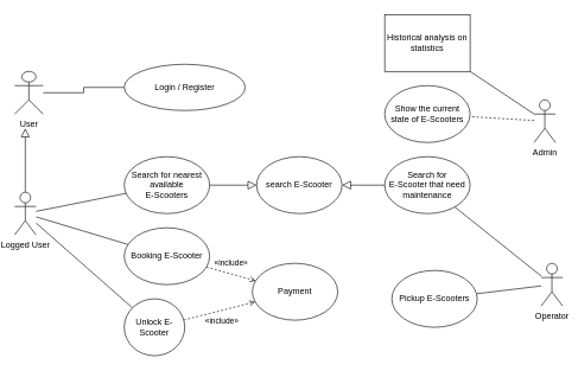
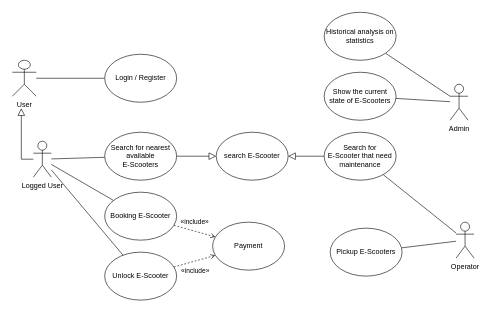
  <mxCell id="0" />
  <mxCell id="1" parent="0" />
  <mxCell id="2" style="edgeStyle=orthogonalEdgeStyle;rounded=0;orthogonalLoop=1;jettySize=auto;html=1;endArrow=none;endFill=0;" edge="1" parent="1" source="3" target="7"><mxGeometry relative="1" as="geometry" /></mxCell>
  <mxCell id="3" value="User" style="shape=umlActor;verticalLabelPosition=bottom;verticalAlign=top;html=1;outlineConnect=0;" vertex="1" parent="1"><mxGeometry x="20" y="100" width="40" height="60" as="geometry" /></mxCell>
  <mxCell id="4" style="rounded=0;orthogonalLoop=1;jettySize=auto;html=1;endArrow=none;endFill=0;" edge="1" parent="1" source="6" target="25"><mxGeometry relative="1" as="geometry" /></mxCell>
  <mxCell id="5" style="rounded=0;orthogonalLoop=1;jettySize=auto;html=1;endArrow=none;endFill=0;" edge="1" parent="1" source="6" target="23"><mxGeometry relative="1" as="geometry" /></mxCell>
  <mxCell id="6" value="Operator" style="shape=umlActor;verticalLabelPosition=bottom;verticalAlign=top;html=1;outlineConnect=0;" vertex="1" parent="1"><mxGeometry x="760" y="370" width="30" height="60" as="geometry" /></mxCell>
- <mxCell id="7" value="Login / Register" style="ellipse;whiteSpace=wrap;html=1;" vertex="1" parent="1"><mxGeometry x="174" y="90" width="170" height="65" as="geometry" /></mxCell>
+ <mxCell id="7" value="Login / Register" style="ellipse;whiteSpace=wrap;html=1;" vertex="1" parent="1"><mxGeometry x="174" y="90" width="120" height="80" as="geometry" /></mxCell>
  <mxCell id="8" style="edgeStyle=orthogonalEdgeStyle;rounded=0;orthogonalLoop=1;jettySize=auto;html=1;endArrow=block;endFill=0;endSize=10;" edge="1" parent="1" source="12"><mxGeometry relative="1" as="geometry"><mxPoint x="35" y="180" as="targetPoint" /></mxGeometry></mxCell>
  <mxCell id="9" style="rounded=0;orthogonalLoop=1;jettySize=auto;html=1;endArrow=none;endFill=0;" edge="1" parent="1" source="12" target="15"><mxGeometry relative="1" as="geometry" /></mxCell>
  <mxCell id="10" style="rounded=0;orthogonalLoop=1;jettySize=auto;html=1;endArrow=none;endFill=0;" edge="1" parent="1" source="12" target="18"><mxGeometry relative="1" as="geometry" /></mxCell>
  <mxCell id="11" style="rounded=0;orthogonalLoop=1;jettySize=auto;html=1;endArrow=none;endFill=0;" edge="1" parent="1" source="12" target="21"><mxGeometry relative="1" as="geometry" /></mxCell>
- <mxCell id="12" value="Logged User" style="shape=umlActor;verticalLabelPosition=bottom;verticalAlign=top;html=1;outlineConnect=0;" vertex="1" parent="1"><mxGeometry x="20" y="270" width="30" height="60" as="geometry" /></mxCell>
+ <mxCell id="12" value="Logged User" style="shape=umlActor;verticalLabelPosition=bottom;verticalAlign=top;html=1;outlineConnect=0;" vertex="1" parent="1"><mxGeometry x="55" y="235" width="30" height="60" as="geometry" /></mxCell>
  <mxCell id="13" style="rounded=0;orthogonalLoop=1;jettySize=auto;html=1;dashed=1;endArrow=open;endFill=0;" edge="1" parent="1" source="15" target="19"><mxGeometry relative="1" as="geometry" /></mxCell>
  <mxCell id="14" value="«include»" style="edgeLabel;html=1;align=center;verticalAlign=middle;resizable=0;points=[];" vertex="1" connectable="0" parent="13"><mxGeometry x="-0.318" relative="1" as="geometry"><mxPoint x="11" y="-12" as="offset" /></mxGeometry></mxCell>
  <mxCell id="15" value="Booking E-Scooter" style="ellipse;whiteSpace=wrap;html=1;" vertex="1" parent="1"><mxGeometry x="174" y="320" width="120" height="80" as="geometry" /></mxCell>
  <mxCell id="16" style="rounded=0;orthogonalLoop=1;jettySize=auto;html=1;dashed=1;endArrow=open;endFill=0;" edge="1" parent="1" source="18" target="19"><mxGeometry relative="1" as="geometry" /></mxCell>
  <mxCell id="17" value="«include»" style="edgeLabel;html=1;align=center;verticalAlign=middle;resizable=0;points=[];" vertex="1" connectable="0" parent="16"><mxGeometry x="0.198" y="3" relative="1" as="geometry"><mxPoint x="-6" y="20" as="offset" /></mxGeometry></mxCell>
- <mxCell id="18" value="Unlock E-Scooter" style="ellipse;whiteSpace=wrap;html=1;" vertex="1" parent="1"><mxGeometry x="174" y="420" width="85" height="80" as="geometry" /></mxCell>
+ <mxCell id="18" value="Unlock E-Scooter" style="ellipse;whiteSpace=wrap;html=1;" vertex="1" parent="1"><mxGeometry x="174" y="420" width="120" height="80" as="geometry" /></mxCell>
  <mxCell id="19" value="Payment" style="ellipse;whiteSpace=wrap;html=1;" vertex="1" parent="1"><mxGeometry x="354" y="370" width="120" height="80" as="geometry" /></mxCell>
  <mxCell id="20" value="" style="edgeStyle=orthogonalEdgeStyle;rounded=0;orthogonalLoop=1;jettySize=auto;html=1;endArrow=block;endFill=0;endSize=10;" edge="1" parent="1" source="21" target="22"><mxGeometry relative="1" as="geometry" /></mxCell>
  <mxCell id="21" value="Search for nearest available&lt;br&gt;E-Scooters" style="ellipse;whiteSpace=wrap;html=1;" vertex="1" parent="1"><mxGeometry x="174" y="220" width="120" height="80" as="geometry" /></mxCell>
  <mxCell id="22" value="search E-Scooter" style="ellipse;whiteSpace=wrap;html=1;" vertex="1" parent="1"><mxGeometry x="360" y="220" width="120" height="80" as="geometry" /></mxCell>
  <mxCell id="23" value="Pickup E-Scooters" style="ellipse;whiteSpace=wrap;html=1;" vertex="1" parent="1"><mxGeometry x="550" y="380" width="120" height="80" as="geometry" /></mxCell>
  <mxCell id="24" style="rounded=0;orthogonalLoop=1;jettySize=auto;html=1;entryX=1;entryY=0.5;entryDx=0;entryDy=0;endArrow=block;endFill=0;endSize=10;" edge="1" parent="1" source="25" target="22"><mxGeometry relative="1" as="geometry" /></mxCell>
  <mxCell id="25" value="Search for &lt;br&gt;E-Scooter that need maintenance" style="ellipse;whiteSpace=wrap;html=1;" vertex="1" parent="1"><mxGeometry x="540" y="220" width="120" height="80" as="geometry" /></mxCell>
- <mxCell id="26" style="rounded=0;orthogonalLoop=1;jettySize=auto;html=1;endArrow=none;endFill=0;dashed=1;" edge="1" parent="1" source="28" target="29"><mxGeometry relative="1" as="geometry" /></mxCell>
+ <mxCell id="26" style="rounded=0;orthogonalLoop=1;jettySize=auto;html=1;endArrow=none;endFill=0;" edge="1" parent="1" source="28" target="29"><mxGeometry relative="1" as="geometry" /></mxCell>
  <mxCell id="27" style="rounded=0;orthogonalLoop=1;jettySize=auto;html=1;endArrow=none;endFill=0;" edge="1" parent="1" source="28" target="30"><mxGeometry relative="1" as="geometry" /></mxCell>
  <mxCell id="28" value="Admin" style="shape=umlActor;verticalLabelPosition=bottom;verticalAlign=top;html=1;outlineConnect=0;" vertex="1" parent="1"><mxGeometry x="750" y="140" width="30" height="60" as="geometry" /></mxCell>
  <mxCell id="29" value="Show the current state of E-Scooters" style="ellipse;whiteSpace=wrap;html=1;" vertex="1" parent="1"><mxGeometry x="540" y="120" width="120" height="80" as="geometry" /></mxCell>
- <mxCell id="30" value="Historical analysis on statistics" style="whiteSpace=wrap;html=1;rounded=0;" vertex="1" parent="1"><mxGeometry x="540" y="20" width="120" height="80" as="geometry" /></mxCell>
+ <mxCell id="30" value="Historical analysis on statistics" style="ellipse;whiteSpace=wrap;html=1;" vertex="1" parent="1"><mxGeometry x="540" y="20" width="120" height="80" as="geometry" /></mxCell>
